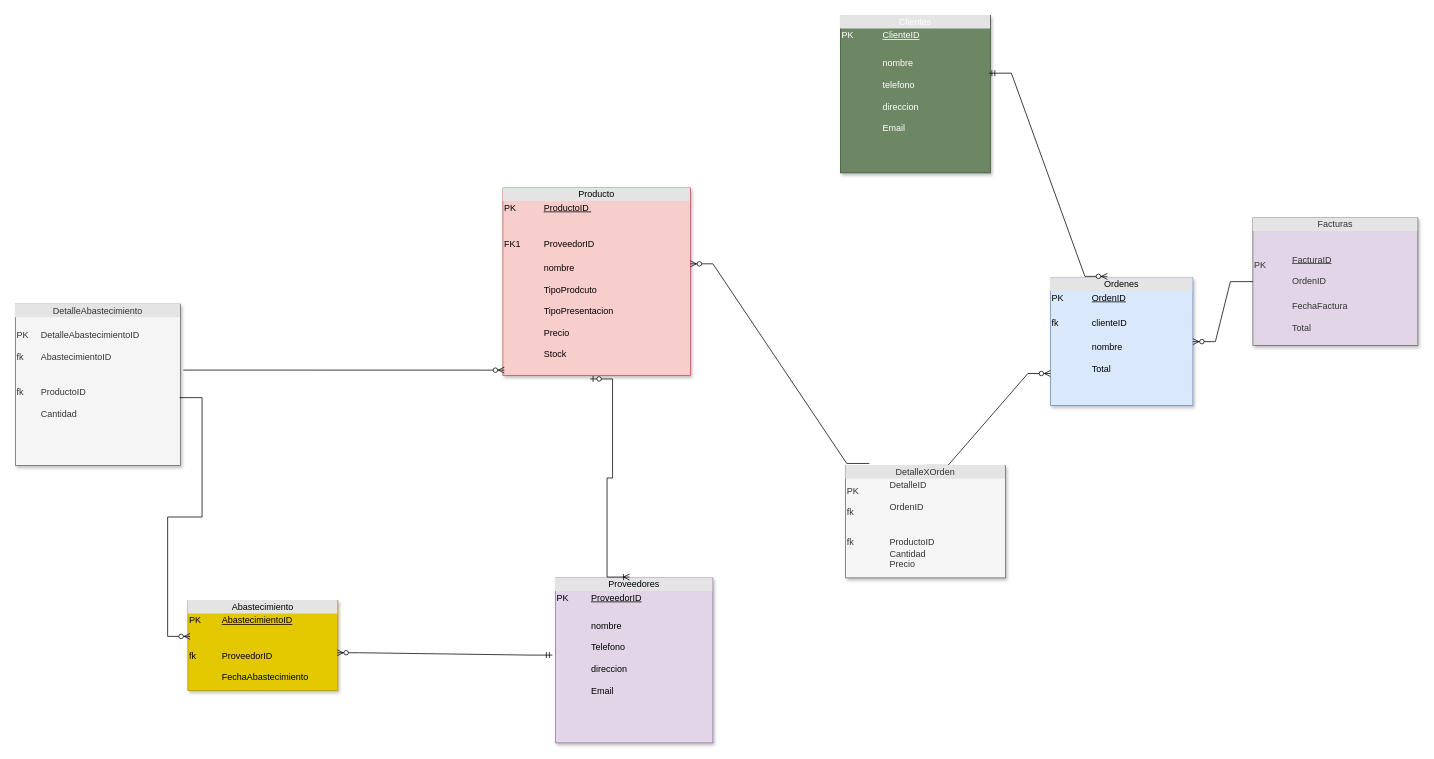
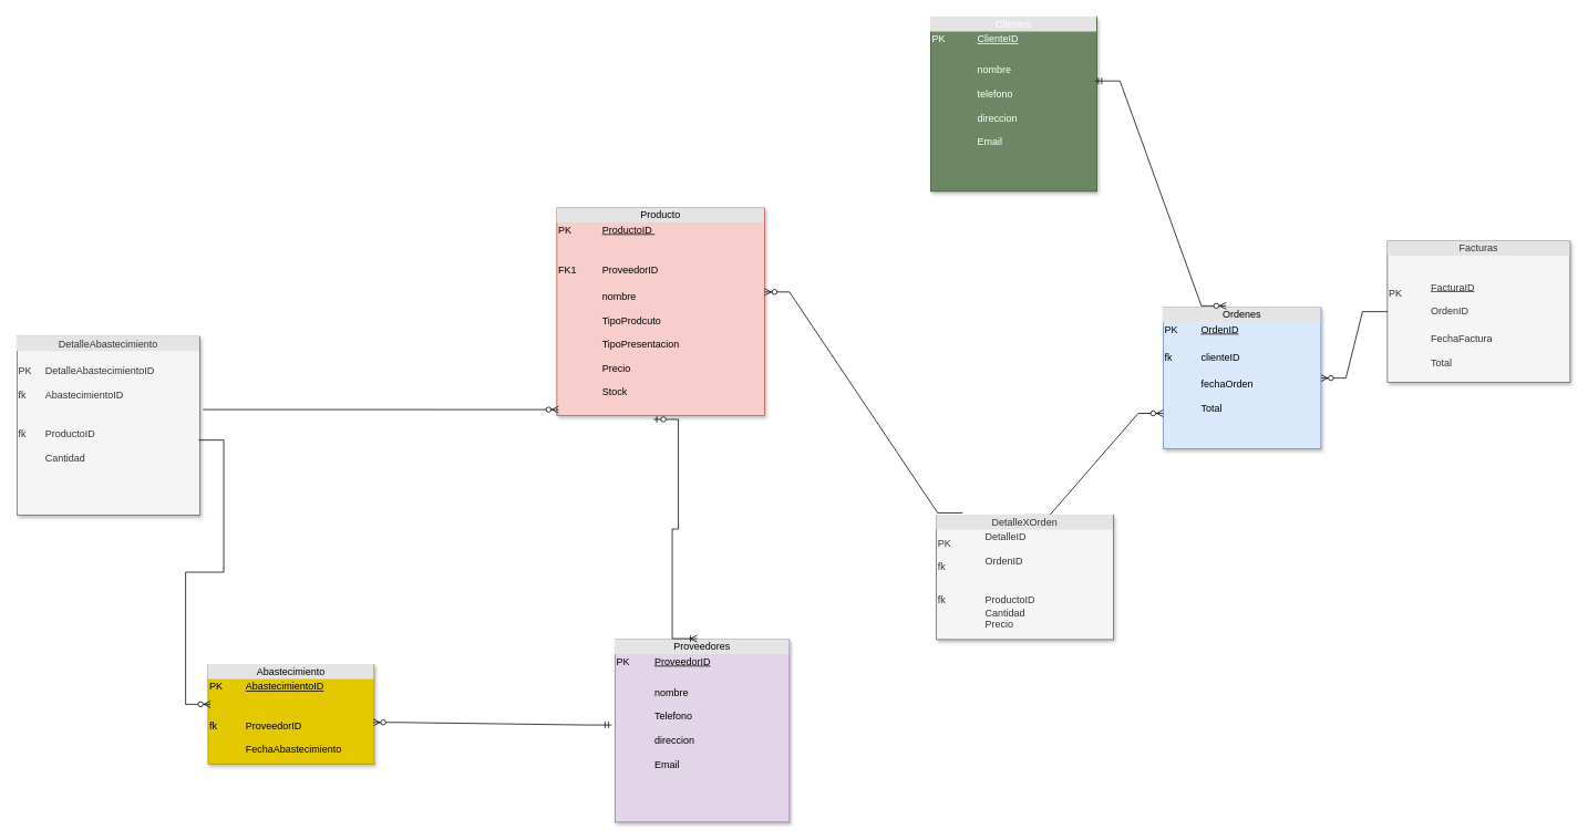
  <mxCell id="0" />
  <mxCell id="1" parent="0" />
  <mxCell id="2" value="&lt;div style=&quot;text-align: center; box-sizing: border-box; width: 100%; background: rgb(228, 228, 228); padding: 2px;&quot;&gt;Producto&lt;/div&gt;&lt;table style=&quot;width:100%;font-size:1em;&quot; cellpadding=&quot;2&quot; cellspacing=&quot;0&quot;&gt;&lt;tbody&gt;&lt;tr&gt;&lt;td&gt;PK&lt;/td&gt;&lt;td&gt;&lt;u&gt;ProductoID&amp;nbsp;&lt;/u&gt;&lt;/td&gt;&lt;/tr&gt;&lt;tr&gt;&lt;td&gt;&lt;br&gt;FK1&lt;/td&gt;&lt;td&gt;&lt;br&gt;&lt;br&gt;ProveedorID&amp;nbsp;&lt;br&gt;&lt;br&gt;&lt;/td&gt;&lt;/tr&gt;&lt;tr&gt;&lt;td&gt;&lt;/td&gt;&lt;td&gt;nombre&lt;br&gt;&lt;br&gt;TipoProdcuto&lt;br&gt;&lt;br&gt;TipoPresentacion&lt;br&gt;&lt;br&gt;Precio&lt;br&gt;&lt;br&gt;Stock&lt;br&gt;&lt;br&gt;&lt;br&gt;&lt;br&gt;&lt;br&gt;&lt;br&gt;&lt;br&gt;&lt;br&gt;&lt;br&gt;&lt;br&gt;&lt;br&gt;&lt;/td&gt;&lt;/tr&gt;&lt;/tbody&gt;&lt;/table&gt;" style="verticalAlign=top;align=left;overflow=fill;html=1;whiteSpace=wrap;fillColor=#f8cecc;strokeColor=#b85450;shadow=1;" parent="1" vertex="1"><mxGeometry x="670" y="250" width="250" height="250" as="geometry" /></mxCell>
  <mxCell id="3" value="&lt;div style=&quot;text-align: center; box-sizing: border-box; width: 100%; background: rgb(228, 228, 228); padding: 2px;&quot;&gt;Clientes&lt;/div&gt;&lt;table style=&quot;width:100%;font-size:1em;&quot; cellpadding=&quot;2&quot; cellspacing=&quot;0&quot;&gt;&lt;tbody&gt;&lt;tr&gt;&lt;td&gt;PK&lt;/td&gt;&lt;td&gt;&lt;u&gt;ClienteID&lt;/u&gt;&lt;/td&gt;&lt;/tr&gt;&lt;tr&gt;&lt;td&gt;&lt;br&gt;&lt;/td&gt;&lt;td&gt;&lt;br&gt;&lt;/td&gt;&lt;/tr&gt;&lt;tr&gt;&lt;td&gt;&lt;/td&gt;&lt;td&gt;nombre&lt;br&gt;&lt;br&gt;telefono&lt;br&gt;&lt;br&gt;direccion&lt;br&gt;&lt;br&gt;Email&lt;br&gt;&lt;br&gt;&lt;/td&gt;&lt;/tr&gt;&lt;/tbody&gt;&lt;/table&gt;" style="verticalAlign=top;align=left;overflow=fill;html=1;whiteSpace=wrap;fillColor=#6d8764;strokeColor=#3A5431;shadow=1;fontColor=#ffffff;" parent="1" vertex="1"><mxGeometry x="1120" y="20" width="200" height="210" as="geometry" /></mxCell>
  <mxCell id="4" value="&lt;div style=&quot;text-align: center; box-sizing: border-box; width: 100%; background: rgb(228, 228, 228); padding: 2px;&quot;&gt;Proveedores&lt;/div&gt;&lt;table style=&quot;width:100%;font-size:1em;&quot; cellpadding=&quot;2&quot; cellspacing=&quot;0&quot;&gt;&lt;tbody&gt;&lt;tr&gt;&lt;td&gt;PK&lt;/td&gt;&lt;td&gt;&lt;u&gt;ProveedorID&lt;/u&gt;&lt;/td&gt;&lt;/tr&gt;&lt;tr&gt;&lt;td&gt;&lt;br&gt;&lt;/td&gt;&lt;td&gt;&lt;br&gt;&lt;/td&gt;&lt;/tr&gt;&lt;tr&gt;&lt;td&gt;&lt;/td&gt;&lt;td&gt;nombre&lt;br&gt;&lt;br&gt;Telefono&lt;br&gt;&lt;br&gt;direccion&lt;br&gt;&lt;br&gt;Email&lt;br&gt;&lt;br&gt;&lt;/td&gt;&lt;/tr&gt;&lt;/tbody&gt;&lt;/table&gt;" style="verticalAlign=top;align=left;overflow=fill;html=1;whiteSpace=wrap;fillColor=#e1d5e7;strokeColor=#9673a6;shadow=1;" parent="1" vertex="1"><mxGeometry x="740" y="770" width="210" height="220" as="geometry" /></mxCell>
- <mxCell id="5" value="&lt;div style=&quot;text-align: center; box-sizing: border-box; width: 100%; background: rgb(228, 228, 228); padding: 2px;&quot;&gt;Ordenes&lt;/div&gt;&lt;table style=&quot;width:100%;font-size:1em;&quot; cellpadding=&quot;2&quot; cellspacing=&quot;0&quot;&gt;&lt;tbody&gt;&lt;tr&gt;&lt;td&gt;PK&lt;/td&gt;&lt;td&gt;&lt;u&gt;OrdenID&lt;br&gt;&lt;/u&gt;&lt;/td&gt;&lt;/tr&gt;&lt;tr&gt;&lt;td&gt;&lt;br&gt;fk&lt;/td&gt;&lt;td&gt;&lt;br&gt;clienteID&lt;br&gt;&lt;/td&gt;&lt;/tr&gt;&lt;tr&gt;&lt;td&gt;&lt;/td&gt;&lt;td&gt;&lt;br&gt;nombre&lt;br&gt;&lt;br&gt;Total&lt;br&gt;&lt;br&gt;&lt;/td&gt;&lt;/tr&gt;&lt;/tbody&gt;&lt;/table&gt;" style="verticalAlign=top;align=left;overflow=fill;html=1;whiteSpace=wrap;fillColor=#dae8fc;strokeColor=#6c8ebf;shadow=1;" parent="1" vertex="1"><mxGeometry x="1400" y="370" width="190" height="170" as="geometry" /></mxCell>
+ <mxCell id="5" value="&lt;div style=&quot;text-align: center; box-sizing: border-box; width: 100%; background: rgb(228, 228, 228); padding: 2px;&quot;&gt;Ordenes&lt;/div&gt;&lt;table style=&quot;width:100%;font-size:1em;&quot; cellpadding=&quot;2&quot; cellspacing=&quot;0&quot;&gt;&lt;tbody&gt;&lt;tr&gt;&lt;td&gt;PK&lt;/td&gt;&lt;td&gt;&lt;u&gt;OrdenID&lt;br&gt;&lt;/u&gt;&lt;/td&gt;&lt;/tr&gt;&lt;tr&gt;&lt;td&gt;&lt;br&gt;fk&lt;/td&gt;&lt;td&gt;&lt;br&gt;clienteID&lt;br&gt;&lt;/td&gt;&lt;/tr&gt;&lt;tr&gt;&lt;td&gt;&lt;/td&gt;&lt;td&gt;&lt;br&gt;fechaOrden&lt;br&gt;&lt;br&gt;Total&lt;br&gt;&lt;br&gt;&lt;/td&gt;&lt;/tr&gt;&lt;/tbody&gt;&lt;/table&gt;" style="verticalAlign=top;align=left;overflow=fill;html=1;whiteSpace=wrap;fillColor=#dae8fc;strokeColor=#6c8ebf;shadow=1;" parent="1" vertex="1"><mxGeometry x="1400" y="370" width="190" height="170" as="geometry" /></mxCell>
  <mxCell id="6" value="&lt;div style=&quot;text-align: center; box-sizing: border-box; width: 100%; background: rgb(228, 228, 228); padding: 2px;&quot;&gt;Abastecimiento&lt;/div&gt;&lt;table style=&quot;width:100%;font-size:1em;&quot; cellpadding=&quot;2&quot; cellspacing=&quot;0&quot;&gt;&lt;tbody&gt;&lt;tr&gt;&lt;td&gt;PK&lt;/td&gt;&lt;td&gt;&lt;u&gt;AbastecimientoID&lt;/u&gt;&lt;/td&gt;&lt;/tr&gt;&lt;tr&gt;&lt;td&gt;fk&amp;nbsp; &amp;nbsp; &amp;nbsp;&amp;nbsp;&lt;/td&gt;&lt;td&gt;&lt;br&gt;&lt;br&gt;ProveedorID&lt;br&gt;&lt;br&gt;FechaAbastecimiento&lt;/td&gt;&lt;/tr&gt;&lt;tr&gt;&lt;td&gt;&lt;/td&gt;&lt;td&gt;&lt;br&gt;&lt;br&gt;&lt;br&gt;&lt;br&gt;&lt;br&gt;&lt;br&gt;&lt;br&gt;&lt;br&gt;&lt;/td&gt;&lt;/tr&gt;&lt;/tbody&gt;&lt;/table&gt;" style="verticalAlign=top;align=left;overflow=fill;html=1;whiteSpace=wrap;fillColor=#e3c800;strokeColor=#B09500;fontColor=#000000;shadow=1;" parent="1" vertex="1"><mxGeometry x="250" y="800" width="200" height="120" as="geometry" /></mxCell>
  <mxCell id="7" value="" style="edgeStyle=entityRelationEdgeStyle;fontSize=12;html=1;endArrow=ERoneToMany;startArrow=ERzeroToOne;rounded=0;entryX=0.471;entryY=-0.005;entryDx=0;entryDy=0;exitX=0.465;exitY=1.019;exitDx=0;exitDy=0;exitPerimeter=0;entryPerimeter=0;" parent="1" source="2" target="4" edge="1"><mxGeometry width="100" height="100" relative="1" as="geometry"><mxPoint x="950" y="820" as="sourcePoint" /><mxPoint x="760" y="480" as="targetPoint" /></mxGeometry></mxCell>
  <mxCell id="8" value="" style="edgeStyle=entityRelationEdgeStyle;fontSize=12;html=1;endArrow=ERzeroToMany;startArrow=ERmandOne;rounded=0;exitX=0.99;exitY=0.367;exitDx=0;exitDy=0;exitPerimeter=0;entryX=0.4;entryY=-0.012;entryDx=0;entryDy=0;entryPerimeter=0;" parent="1" source="3" target="5" edge="1"><mxGeometry width="100" height="100" relative="1" as="geometry"><mxPoint x="1020" y="370" as="sourcePoint" /><mxPoint x="760" y="610" as="targetPoint" /><Array as="points"><mxPoint x="1130" y="510" /></Array></mxGeometry></mxCell>
  <mxCell id="9" value="" style="edgeStyle=entityRelationEdgeStyle;fontSize=12;html=1;endArrow=ERzeroToMany;startArrow=ERmandOne;rounded=0;exitX=-0.019;exitY=0.468;exitDx=0;exitDy=0;exitPerimeter=0;entryX=0.995;entryY=0.582;entryDx=0;entryDy=0;entryPerimeter=0;" parent="1" source="4" target="6" edge="1"><mxGeometry width="100" height="100" relative="1" as="geometry"><mxPoint x="717.06" y="850" as="sourcePoint" /><mxPoint x="540" y="859" as="targetPoint" /><Array as="points"><mxPoint x="480" y="909" /><mxPoint x="530" y="900" /><mxPoint x="490" y="890" /></Array></mxGeometry></mxCell>
  <mxCell id="10" value="" style="edgeStyle=entityRelationEdgeStyle;fontSize=12;html=1;endArrow=ERzeroToMany;endFill=1;rounded=0;entryX=0;entryY=0.75;entryDx=0;entryDy=0;exitX=0.5;exitY=0;exitDx=0;exitDy=0;" parent="1" source="13" target="5" edge="1"><mxGeometry width="100" height="100" relative="1" as="geometry"><mxPoint x="1620" y="670" as="sourcePoint" /><mxPoint x="1607" y="455" as="targetPoint" /></mxGeometry></mxCell>
- <mxCell id="11" value="&lt;div style=&quot;text-align: center; box-sizing: border-box; width: 100%; background: rgb(228, 228, 228); padding: 2px;&quot;&gt;Facturas&lt;/div&gt;&lt;table style=&quot;width:100%;font-size:1em;&quot; cellpadding=&quot;2&quot; cellspacing=&quot;0&quot;&gt;&lt;tbody&gt;&lt;tr&gt;&lt;td&gt;PK&amp;nbsp;&lt;/td&gt;&lt;td&gt;&lt;br&gt;&lt;br&gt;&lt;u&gt;FacturaID&lt;/u&gt;&lt;br&gt;&lt;br&gt;OrdenID&lt;br&gt;&lt;br&gt;&lt;/td&gt;&lt;/tr&gt;&lt;tr&gt;&lt;td&gt;&lt;br&gt;&amp;nbsp; &amp;nbsp;&lt;br&gt;&lt;br&gt;&lt;/td&gt;&lt;td&gt;FechaFactura&lt;br&gt;&lt;br&gt;Total&lt;br&gt;&lt;br&gt;&lt;br&gt;&lt;/td&gt;&lt;/tr&gt;&lt;tr&gt;&lt;td&gt;&lt;br&gt;&lt;br&gt;&lt;/td&gt;&lt;td&gt;&lt;br&gt;&lt;br&gt;&lt;br&gt;&lt;br&gt;&lt;br&gt;&lt;br&gt;&lt;br&gt;&lt;br&gt;&lt;br&gt;&lt;br&gt;&lt;/td&gt;&lt;/tr&gt;&lt;/tbody&gt;&lt;/table&gt;" style="verticalAlign=top;align=left;overflow=fill;html=1;whiteSpace=wrap;fillColor=#e1d5e7;strokeColor=#666666;fontColor=#333333;shadow=1;" vertex="1" parent="1"><mxGeometry x="1670" y="290" width="220" height="170" as="geometry" /></mxCell>
+ <mxCell id="11" value="&lt;div style=&quot;text-align: center; box-sizing: border-box; width: 100%; background: rgb(228, 228, 228); padding: 2px;&quot;&gt;Facturas&lt;/div&gt;&lt;table style=&quot;width:100%;font-size:1em;&quot; cellpadding=&quot;2&quot; cellspacing=&quot;0&quot;&gt;&lt;tbody&gt;&lt;tr&gt;&lt;td&gt;PK&amp;nbsp;&lt;/td&gt;&lt;td&gt;&lt;br&gt;&lt;br&gt;&lt;u&gt;FacturaID&lt;/u&gt;&lt;br&gt;&lt;br&gt;OrdenID&lt;br&gt;&lt;br&gt;&lt;/td&gt;&lt;/tr&gt;&lt;tr&gt;&lt;td&gt;&lt;br&gt;&amp;nbsp; &amp;nbsp;&lt;br&gt;&lt;br&gt;&lt;/td&gt;&lt;td&gt;FechaFactura&lt;br&gt;&lt;br&gt;Total&lt;br&gt;&lt;br&gt;&lt;br&gt;&lt;/td&gt;&lt;/tr&gt;&lt;tr&gt;&lt;td&gt;&lt;br&gt;&lt;br&gt;&lt;/td&gt;&lt;td&gt;&lt;br&gt;&lt;br&gt;&lt;br&gt;&lt;br&gt;&lt;br&gt;&lt;br&gt;&lt;br&gt;&lt;br&gt;&lt;br&gt;&lt;br&gt;&lt;/td&gt;&lt;/tr&gt;&lt;/tbody&gt;&lt;/table&gt;" style="verticalAlign=top;align=left;overflow=fill;html=1;whiteSpace=wrap;fillColor=#f5f5f5;strokeColor=#666666;fontColor=#333333;shadow=1;" vertex="1" parent="1"><mxGeometry x="1670" y="290" width="220" height="170" as="geometry" /></mxCell>
  <mxCell id="12" value="" style="edgeStyle=entityRelationEdgeStyle;fontSize=12;html=1;endArrow=ERzeroToMany;endFill=1;rounded=0;entryX=1;entryY=0.5;entryDx=0;entryDy=0;" edge="1" parent="1" source="11" target="5"><mxGeometry width="100" height="100" relative="1" as="geometry"><mxPoint x="1455" y="660" as="sourcePoint" /><mxPoint x="1270" y="1140" as="targetPoint" /></mxGeometry></mxCell>
  <mxCell id="13" value="&lt;div style=&quot;text-align: center; box-sizing: border-box; width: 100%; background: rgb(228, 228, 228); padding: 2px;&quot;&gt;DetalleXOrden&lt;/div&gt;&lt;table style=&quot;width:100%;font-size:1em;&quot; cellpadding=&quot;2&quot; cellspacing=&quot;0&quot;&gt;&lt;tbody&gt;&lt;tr&gt;&lt;td&gt;PK&amp;nbsp;&lt;br&gt;&lt;br&gt;fk&lt;/td&gt;&lt;td&gt;DetalleID&lt;br&gt;&lt;br&gt;OrdenID&lt;br&gt;&lt;br&gt;&lt;/td&gt;&lt;/tr&gt;&lt;tr&gt;&lt;td&gt;fk&lt;br&gt;&amp;nbsp; &amp;nbsp;&lt;br&gt;&lt;br&gt;&lt;/td&gt;&lt;td&gt;&lt;br&gt;ProductoID&lt;br&gt;Cantidad&lt;br&gt;Precio&lt;br&gt;&lt;br&gt;&lt;/td&gt;&lt;/tr&gt;&lt;tr&gt;&lt;td&gt;&lt;br&gt;&lt;br&gt;&lt;/td&gt;&lt;td&gt;&lt;br&gt;&lt;br&gt;&lt;br&gt;&lt;br&gt;&lt;br&gt;&lt;br&gt;&lt;br&gt;&lt;br&gt;&lt;br&gt;&lt;br&gt;&lt;/td&gt;&lt;/tr&gt;&lt;/tbody&gt;&lt;/table&gt;" style="verticalAlign=top;align=left;overflow=fill;html=1;whiteSpace=wrap;fillColor=#f5f5f5;strokeColor=#666666;fontColor=#333333;shadow=1;" vertex="1" parent="1"><mxGeometry x="1127" y="620" width="213" height="150" as="geometry" /></mxCell>
  <mxCell id="14" value="" style="edgeStyle=entityRelationEdgeStyle;fontSize=12;html=1;endArrow=ERzeroToMany;endFill=1;rounded=0;entryX=1;entryY=0.405;entryDx=0;entryDy=0;exitX=0.148;exitY=-0.017;exitDx=0;exitDy=0;exitPerimeter=0;entryPerimeter=0;" edge="1" parent="1" source="13" target="2"><mxGeometry width="100" height="100" relative="1" as="geometry"><mxPoint x="785" y="387" as="sourcePoint" /><mxPoint x="920" y="280" as="targetPoint" /></mxGeometry></mxCell>
  <mxCell id="15" value="&lt;div style=&quot;text-align: center; box-sizing: border-box; width: 100%; background: rgb(228, 228, 228); padding: 2px;&quot;&gt;DetalleAbastecimiento&lt;/div&gt;&lt;table style=&quot;width:100%;font-size:1em;&quot; cellpadding=&quot;2&quot; cellspacing=&quot;0&quot;&gt;&lt;tbody&gt;&lt;tr&gt;&lt;td&gt;PK&amp;nbsp;&lt;br&gt;&lt;br&gt;fk&lt;/td&gt;&lt;td&gt;&lt;br&gt;DetalleAbastecimientoID&lt;br&gt;&lt;br&gt;AbastecimientoID&lt;br&gt;&lt;br&gt;&lt;/td&gt;&lt;/tr&gt;&lt;tr&gt;&lt;td&gt;fk&lt;br&gt;&amp;nbsp; &amp;nbsp;&lt;br&gt;&lt;br&gt;&lt;/td&gt;&lt;td&gt;&lt;br&gt;ProductoID&lt;br&gt;&lt;br&gt;Cantidad&lt;br&gt;&lt;br&gt;&lt;/td&gt;&lt;/tr&gt;&lt;tr&gt;&lt;td&gt;&lt;br&gt;&lt;br&gt;&lt;/td&gt;&lt;td&gt;&lt;br&gt;&lt;br&gt;&lt;br&gt;&lt;br&gt;&lt;br&gt;&lt;br&gt;&lt;br&gt;&lt;br&gt;&lt;br&gt;&lt;br&gt;&lt;/td&gt;&lt;/tr&gt;&lt;/tbody&gt;&lt;/table&gt;" style="verticalAlign=top;align=left;overflow=fill;html=1;whiteSpace=wrap;fillColor=#f5f5f5;strokeColor=#666666;fontColor=#333333;shadow=1;" vertex="1" parent="1"><mxGeometry x="20" y="405" width="220" height="215" as="geometry" /></mxCell>
  <mxCell id="16" value="" style="edgeStyle=entityRelationEdgeStyle;fontSize=12;html=1;endArrow=ERzeroToMany;endFill=1;rounded=0;entryX=0.015;entryY=0.4;entryDx=0;entryDy=0;exitX=0.995;exitY=0.58;exitDx=0;exitDy=0;exitPerimeter=0;entryPerimeter=0;" edge="1" parent="1" source="15" target="6"><mxGeometry width="100" height="100" relative="1" as="geometry"><mxPoint x="60" y="800" as="sourcePoint" /><mxPoint x="226" y="678" as="targetPoint" /></mxGeometry></mxCell>
  <mxCell id="17" value="" style="edgeStyle=entityRelationEdgeStyle;fontSize=12;html=1;endArrow=ERzeroToMany;endFill=1;rounded=0;entryX=0.008;entryY=0.972;entryDx=0;entryDy=0;exitX=1.018;exitY=0.409;exitDx=0;exitDy=0;exitPerimeter=0;entryPerimeter=0;" edge="1" parent="1" source="15" target="2"><mxGeometry width="100" height="100" relative="1" as="geometry"><mxPoint x="156" y="612" as="sourcePoint" /><mxPoint x="250" y="550" as="targetPoint" /></mxGeometry></mxCell>
